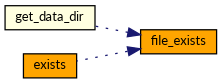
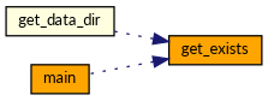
  digraph {
    fontname=Lato
    rankdir=RL
    node [color=black fillcolor=orange fontname=Lato fontsize=10 shape=record style=filled]
    edge [color=midnightblue dir=back fontname=Lato fontsize=10 labelfontname=Helvetica labelfontsize=10 style=dotted]
-   n1 [fontcolor=black height=0.2 label=file_exists width=0.4]
+   n1 [fontcolor=black height=0.2 label=get_exists width=0.4]
    n2 [fillcolor=lightyellow height=0.2 label=get_data_dir width=0.4]
-   n3 [height=0.2 label=exists width=0.4]
+   n3 [height=0.2 label=main width=0.4]
    n1 -> n2
    n1 -> n3
  }
